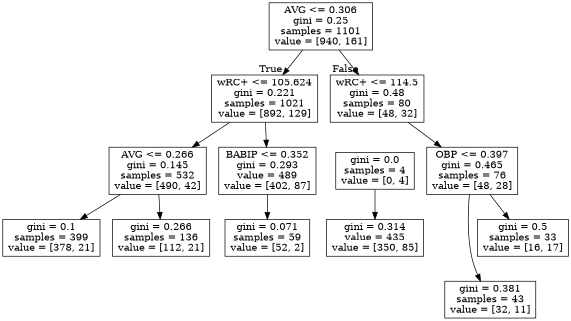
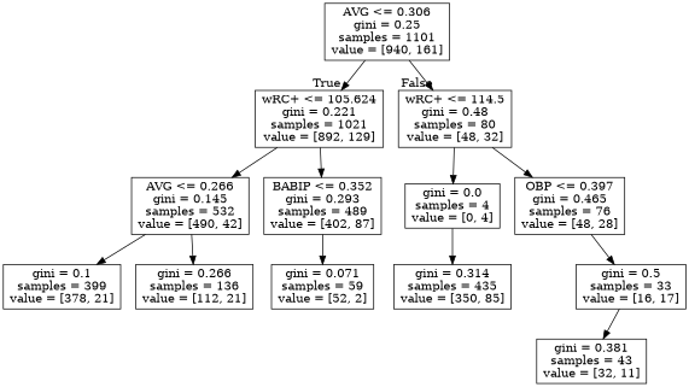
  digraph {
    node [shape=box]
    n1 [label="AVG <= 0.306\ngini = 0.25\nsamples = 1101\nvalue = [940, 161]"]
    n2 [label="wRC+ <= 105.624\ngini = 0.221\nsamples = 1021\nvalue = [892, 129]"]
    n3 [label="wRC+ <= 114.5\ngini = 0.48\nsamples = 80\nvalue = [48, 32]"]
    n4 [label="AVG <= 0.266\ngini = 0.145\nsamples = 532\nvalue = [490, 42]"]
-   n5 [label="BABIP <= 0.352\ngini = 0.293\nvalue = 489\nvalue = [402, 87]"]
+   n5 [label="BABIP <= 0.352\ngini = 0.293\nsamples = 489\nvalue = [402, 87]"]
    n6 [label="gini = 0.0\nsamples = 4\nvalue = [0, 4]"]
    n7 [label="OBP <= 0.397\ngini = 0.465\nsamples = 76\nvalue = [48, 28]"]
    n8 [label="gini = 0.1\nsamples = 399\nvalue = [378, 21]"]
    n9 [label="gini = 0.266\nsamples = 136\nvalue = [112, 21]"]
    n10 [label="gini = 0.071\nsamples = 59\nvalue = [52, 2]"]
-   n11 [label="gini = 0.314\nvalue = 435\nvalue = [350, 85]"]
+   n11 [label="gini = 0.314\nsamples = 435\nvalue = [350, 85]"]
    n12 [label="gini = 0.381\nsamples = 43\nvalue = [32, 11]"]
    n13 [label="gini = 0.5\nsamples = 33\nvalue = [16, 17]"]
    n1 -> n2 [headlabel=True labelangle=45 labeldistance=2.5]
    n1 -> n3 [headlabel=False labelangle=-45 labeldistance=2.5]
    n2 -> n4
    n2 -> n5
+   n3 -> n6
    n3 -> n7
    n4 -> n8
    n4 -> n9
    n5 -> n10
    n6 -> n11
-   n7 -> n12
+   n13 -> n12
    n7 -> n13
  }
